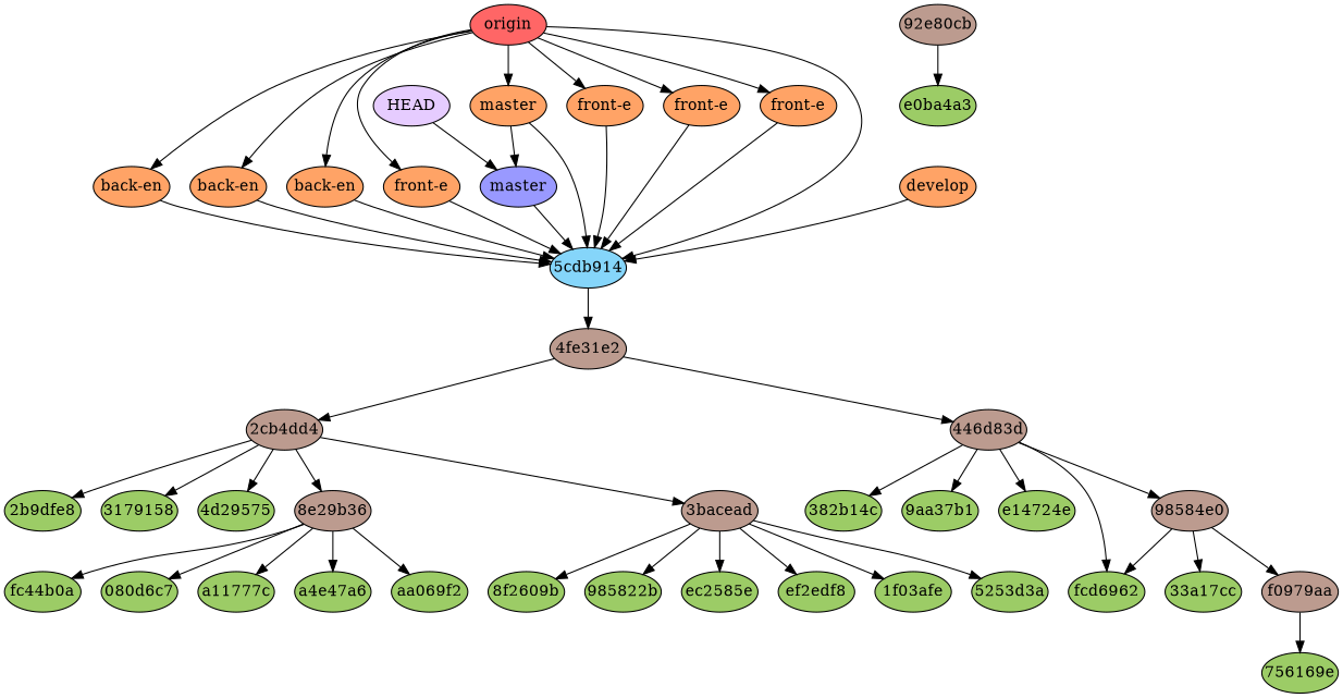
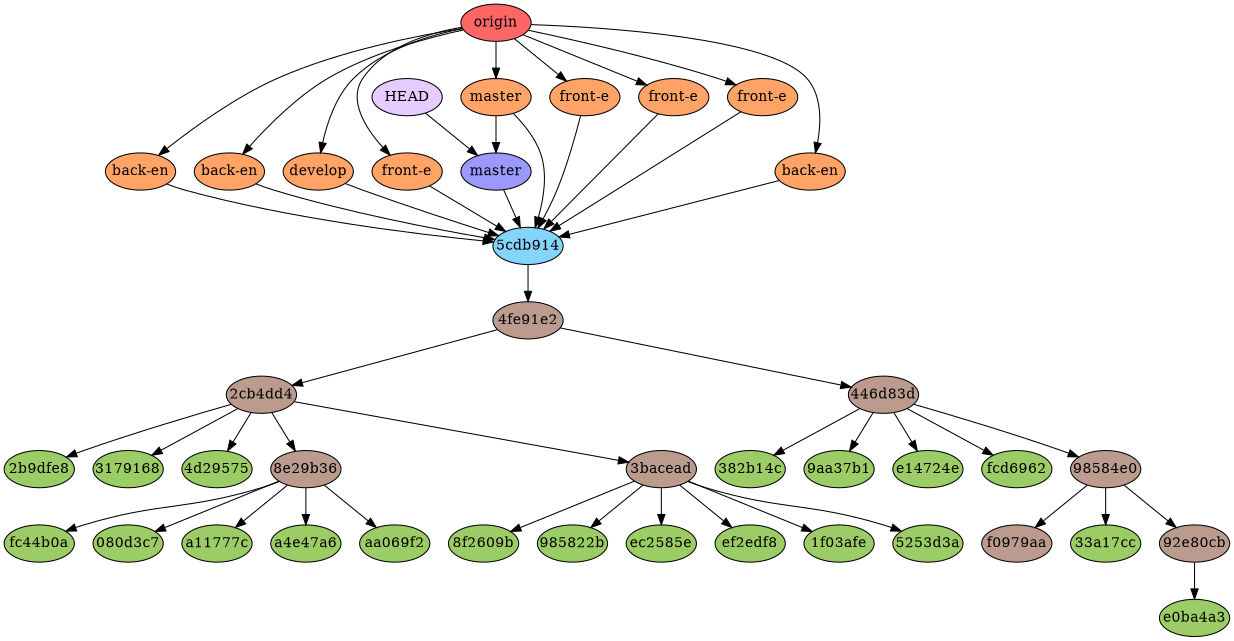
  digraph {
    fontname="DejaVu Serif"
    node [fillcolor="#9ccc66" fixedsize=true fontname="DejaVu Serif" style=filled]
    edge [fontname="DejaVu Serif"]
-   n1 [label="080d6c7" width=0.95]
+   n1 [label="080d3c7" width=0.95]
    n2 [label="1f03afe" width=0.95]
    n3 [label="2b9dfe8" width=0.95]
-   n4 [label=3179158 width=0.95]
+   n4 [label=3179168 width=0.95]
    n5 [label="33a17cc" width=0.95]
    n6 [label="382b14c" width=0.95]
    n7 [label="4d29575" width=0.95]
    n8 [label="5253d3a" width=0.95]
-   n9 [label="756169e" width=0.95]
    n10 [label="8f2609b" width=0.95]
    n11 [label="985822b" width=0.95]
    n12 [label="9aa37b1" width=0.95]
    n13 [label=a11777c width=0.95]
    n14 [label=a4e47a6 width=0.95]
    n15 [label=aa069f2 width=0.95]
    n16 [label=e0ba4a3 width=0.95]
    n17 [label=e14724e width=0.95]
    n18 [label=ec2585e width=0.95]
    n19 [label=ef2edf8 width=0.95]
    n20 [label=fc44b0a width=0.95]
    n21 [label=fcd6962 width=0.95]
    n22 [fillcolor="#bc9b8f" label="2cb4dd4" width=0.95]
    n23 [fillcolor="#bc9b8f" label="8e29b36" width=0.95]
    n24 [fillcolor="#bc9b8f" label="3bacead" width=0.95]
    n25 [fillcolor="#bc9b8f" label="446d83d" width=0.95]
    n26 [fillcolor="#bc9b8f" label="98584e0" width=0.95]
    n27 [fillcolor="#bc9b8f" label="92e80cb" width=0.95]
    n28 [fillcolor="#bc9b8f" label=f0979aa width=0.95]
-   n29 [fillcolor="#bc9b8f" label="4fe31e2" width=0.95]
+   n29 [fillcolor="#bc9b8f" label="4fe91e2" width=0.95]
    n30 [fillcolor="#85d5fa" label="5cdb914" width=0.95]
    n31 [fillcolor="#9999ff" label=master width=0.95]
    n32 [fillcolor="#e6ccff" label=HEAD width=0.95]
    n33 [fillcolor="#ffa366" label="back-en" width=0.95]
    n34 [fillcolor="#ffa366" label="back-en" width=0.95]
    n35 [fillcolor="#ffa366" label="back-en" width=0.95]
    n36 [fillcolor="#ffa366" label=develop width=0.95]
    n37 [fillcolor="#ffa366" label="front-e" width=0.95]
    n38 [fillcolor="#ffa366" label="front-e" width=0.95]
    n39 [fillcolor="#ffa366" label="front-e" width=0.95]
    n40 [fillcolor="#ffa366" label="front-e" width=0.95]
    n41 [fillcolor="#ffa366" label=master width=0.95]
    n42 [fillcolor="#ff6666" label=origin width=0.95]
    n22 -> n3
    n22 -> n4
    n22 -> n7
    n22 -> n23
    n22 -> n24
    n23 -> n1
    n23 -> n13
    n23 -> n14
    n23 -> n15
    n23 -> n20
    n24 -> n2
    n24 -> n8
    n24 -> n10
    n24 -> n11
    n24 -> n18
    n24 -> n19
    n25 -> n6
    n25 -> n12
    n25 -> n17
    n25 -> n21
    n25 -> n26
    n26 -> n5
-   n26 -> n21
+   n26 -> n27
    n26 -> n28
    n27 -> n16
-   n28 -> n9
    n29 -> n22
    n29 -> n25
    n30 -> n29
    n31 -> n30
    n32 -> n31
    n33 -> n30
    n34 -> n30
    n35 -> n30
    n36 -> n30
    n37 -> n30
    n38 -> n30
    n39 -> n30
    n40 -> n30
    n41 -> n30
    n41 -> n31
    n42 -> n33
    n42 -> n34
    n42 -> n35
-   n42 -> n30
+   n42 -> n36
    n42 -> n37
    n42 -> n38
    n42 -> n39
    n42 -> n40
    n42 -> n41
  }
